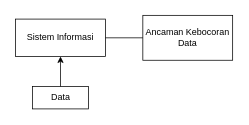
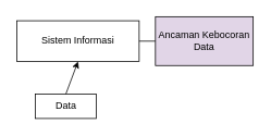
  <mxCell id="0" />
  <mxCell id="1" parent="0" />
  <mxCell id="2" value="Data" style="rectangle;whiteSpace=wrap;html=1;" vertex="1" parent="1"><mxGeometry x="42.5" y="115" width="75" height="30" as="geometry" /></mxCell>
- <mxCell id="3" value="Sistem Informasi" style="rectangle;whiteSpace=wrap;html=1;" vertex="1" parent="1"><mxGeometry x="20" y="25" width="120" height="50" as="geometry" /></mxCell>
+ <mxCell id="3" value="Sistem Informasi" style="rectangle;whiteSpace=wrap;html=1;" vertex="1" parent="1"><mxGeometry x="20" y="25" width="150" height="50" as="geometry" /></mxCell>
  <mxCell id="4" value="" style="endArrow=classic;html=1;rounded=0;entryX=0.5;entryY=1;entryDx=0;entryDy=0;exitX=0.5;exitY=0;exitDx=0;exitDy=0;" edge="1" parent="1" source="2" target="3"><mxGeometry width="50" height="50" relative="1" as="geometry"><mxPoint x="80" y="125" as="sourcePoint" /><mxPoint x="155" y="185" as="targetPoint" /></mxGeometry></mxCell>
- <mxCell id="5" value="Ancaman Kebocoran Data" style="rounded=0;whiteSpace=wrap;html=1;" vertex="1" parent="1"><mxGeometry x="190" y="20" width="120" height="60" as="geometry" /></mxCell>
+ <mxCell id="5" value="Ancaman Kebocoran Data" style="rounded=0;whiteSpace=wrap;html=1;fillColor=#e1d5e7;" vertex="1" parent="1"><mxGeometry x="190" y="20" width="120" height="60" as="geometry" /></mxCell>
  <mxCell id="6" value="" style="endArrow=none;html=1;rounded=0;exitX=1;exitY=0.5;exitDx=0;exitDy=0;entryX=0;entryY=0.5;entryDx=0;entryDy=0;" edge="1" parent="1" source="3" target="5"><mxGeometry width="50" height="50" relative="1" as="geometry"><mxPoint x="240" y="215" as="sourcePoint" /><mxPoint x="290" y="165" as="targetPoint" /></mxGeometry></mxCell>
